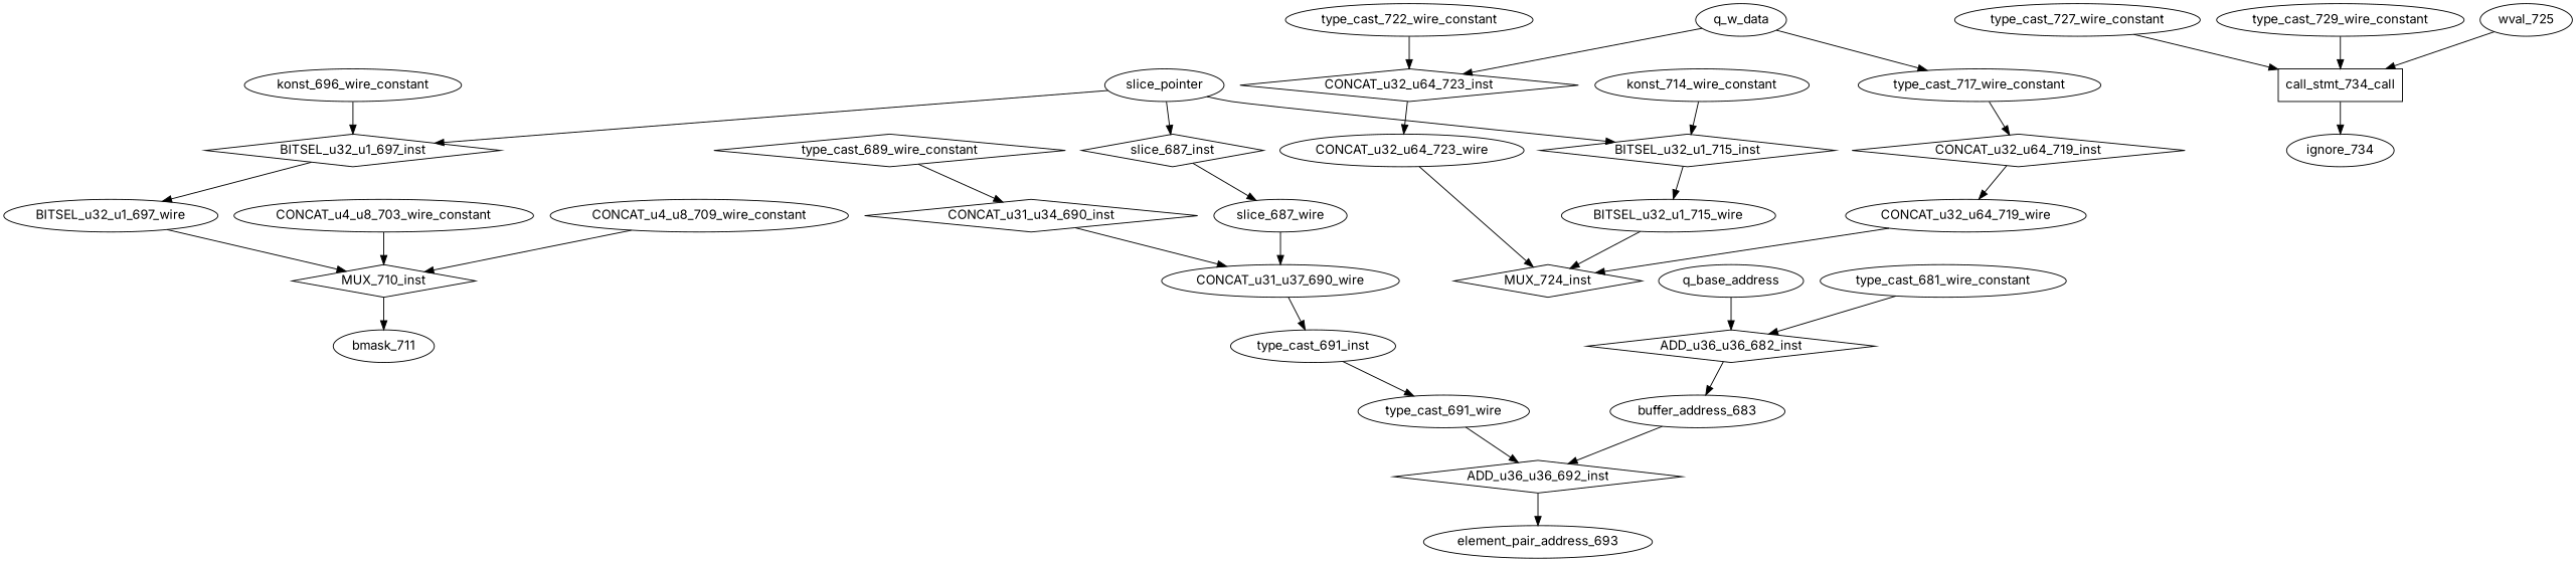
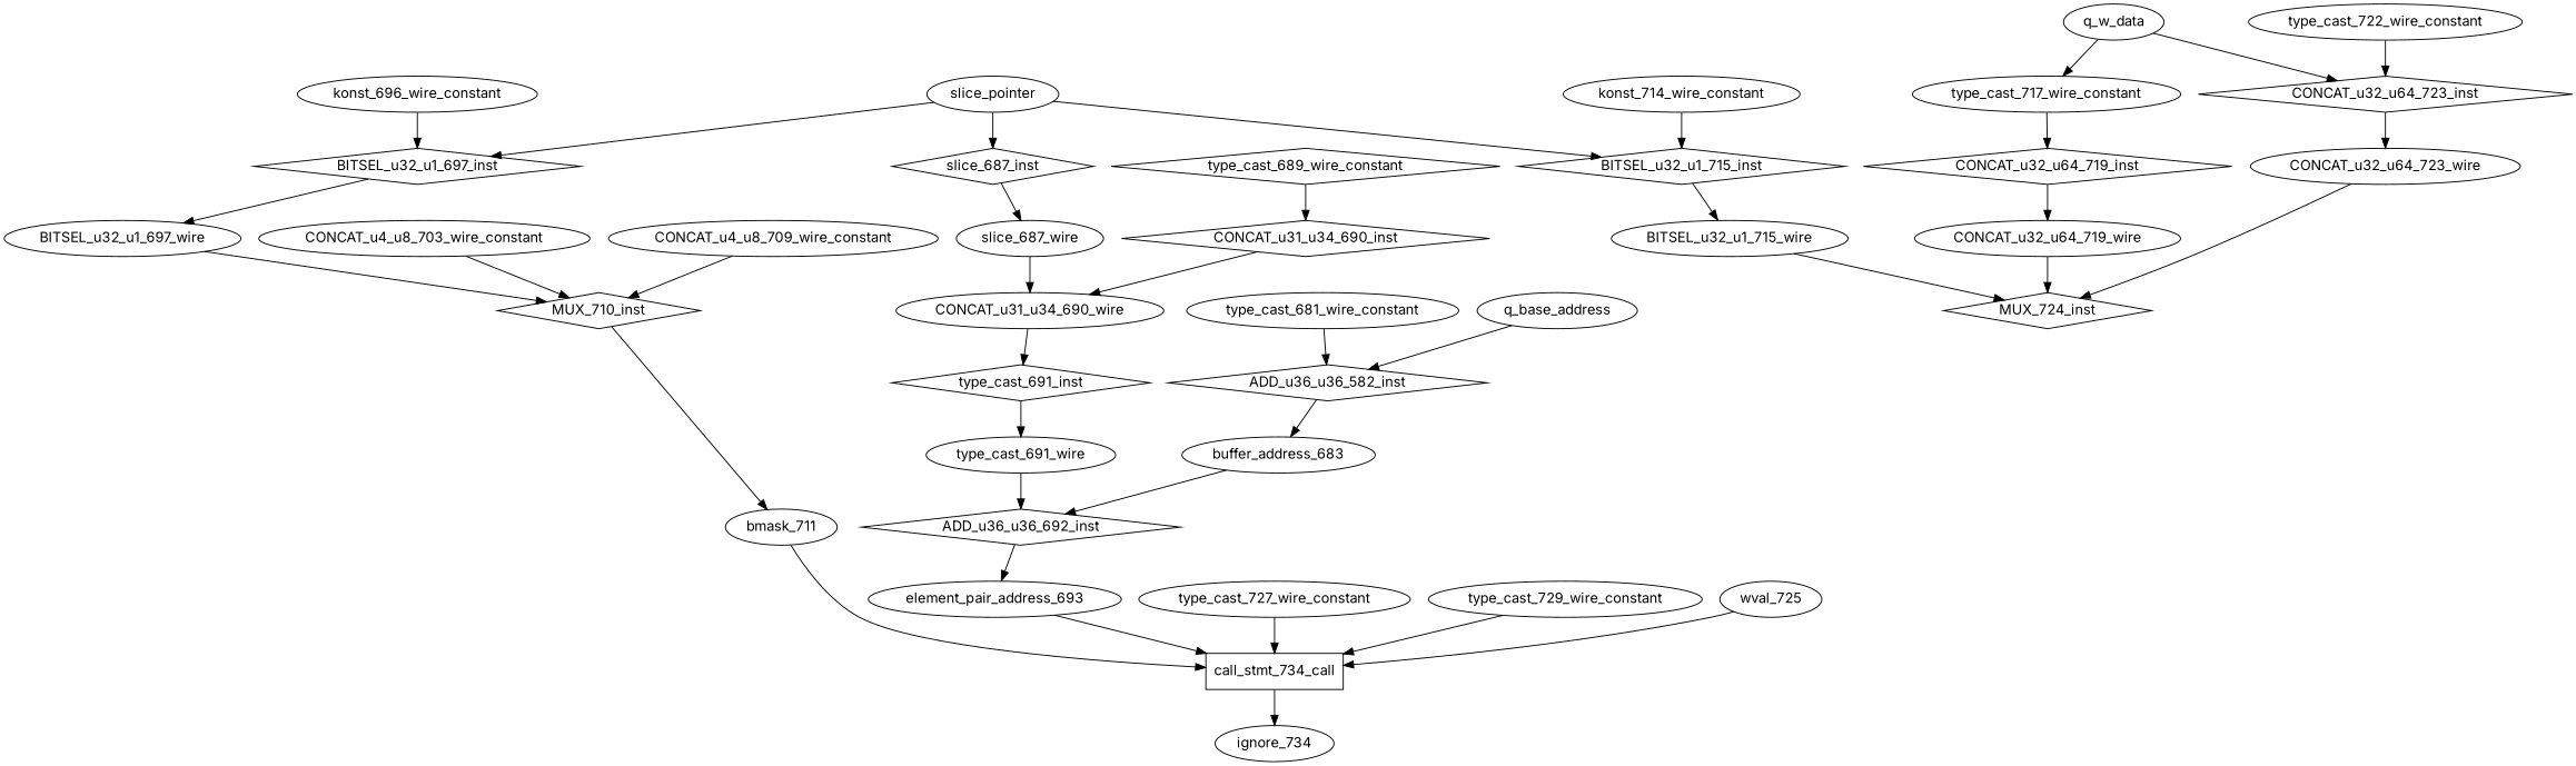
  digraph {
    fontname=Inter
    node [fontname=Inter shape=ellipse]
    edge [fontname=Inter]
    MUX_710_inst [shape=diamond]
    BITSEL_u32_u1_697_wire
    bmask_711
    MUX_724_inst [shape=diamond]
    BITSEL_u32_u1_715_wire
-   type_cast_691_inst
-   CONCAT_u31_u34_690_wire [label=CONCAT_u31_u37_690_wire]
+   type_cast_691_inst [shape=diamond]
+   CONCAT_u31_u34_690_wire
    type_cast_691_wire
    CONCAT_u32_u64_719_wire
    CONCAT_u32_u64_723_wire
    CONCAT_u4_u8_703_wire_constant
    CONCAT_u4_u8_709_wire_constant
    call_stmt_734_call [shape=rectangle]
    ignore_734
    ADD_u36_u36_692_inst [shape=diamond]
    buffer_address_683
    element_pair_address_693
    BITSEL_u32_u1_697_inst [shape=diamond]
    konst_696_wire_constant
    BITSEL_u32_u1_715_inst [shape=diamond]
    konst_714_wire_constant
    slice_687_wire
    CONCAT_u31_u34_690_inst [shape=diamond]
-   ADD_u36_u36_682_inst [shape=diamond]
+   ADD_u36_u36_682_inst [shape=diamond label=ADD_u36_u36_582_inst]
    type_cast_681_wire_constant
    type_cast_689_wire_constant [shape=diamond]
    CONCAT_u32_u64_719_inst [shape=diamond]
    type_cast_717_wire_constant
    CONCAT_u32_u64_723_inst [shape=diamond]
    type_cast_722_wire_constant
    type_cast_727_wire_constant
    type_cast_729_wire_constant
    wval_725
    q_base_address [shape=""]
    n35 [label=slice_pointer shape=""]
    slice_687_inst [shape=diamond]
    q_w_data [shape=""]
    MUX_710_inst -> bmask_711
    BITSEL_u32_u1_697_wire -> MUX_710_inst
+   bmask_711 -> call_stmt_734_call
    BITSEL_u32_u1_715_wire -> MUX_724_inst
    type_cast_691_inst -> type_cast_691_wire
    CONCAT_u31_u34_690_wire -> type_cast_691_inst
    type_cast_691_wire -> ADD_u36_u36_692_inst
    CONCAT_u32_u64_719_wire -> MUX_724_inst
    CONCAT_u32_u64_723_wire -> MUX_724_inst
    CONCAT_u4_u8_703_wire_constant -> MUX_710_inst
    CONCAT_u4_u8_709_wire_constant -> MUX_710_inst
    call_stmt_734_call -> ignore_734
    ADD_u36_u36_692_inst -> element_pair_address_693
    buffer_address_683 -> ADD_u36_u36_692_inst
+   element_pair_address_693 -> call_stmt_734_call
    BITSEL_u32_u1_697_inst -> BITSEL_u32_u1_697_wire
    konst_696_wire_constant -> BITSEL_u32_u1_697_inst
    BITSEL_u32_u1_715_inst -> BITSEL_u32_u1_715_wire
    konst_714_wire_constant -> BITSEL_u32_u1_715_inst
    slice_687_wire -> CONCAT_u31_u34_690_wire
    CONCAT_u31_u34_690_inst -> CONCAT_u31_u34_690_wire
    ADD_u36_u36_682_inst -> buffer_address_683
    type_cast_681_wire_constant -> ADD_u36_u36_682_inst
    type_cast_689_wire_constant -> CONCAT_u31_u34_690_inst
    CONCAT_u32_u64_719_inst -> CONCAT_u32_u64_719_wire
    type_cast_717_wire_constant -> CONCAT_u32_u64_719_inst
    CONCAT_u32_u64_723_inst -> CONCAT_u32_u64_723_wire
    type_cast_722_wire_constant -> CONCAT_u32_u64_723_inst
    type_cast_727_wire_constant -> call_stmt_734_call
    type_cast_729_wire_constant -> call_stmt_734_call
    wval_725 -> call_stmt_734_call
    q_base_address -> ADD_u36_u36_682_inst
    n35 -> BITSEL_u32_u1_697_inst
    n35 -> BITSEL_u32_u1_715_inst
    n35 -> slice_687_inst
    slice_687_inst -> slice_687_wire
    q_w_data -> type_cast_717_wire_constant
    q_w_data -> CONCAT_u32_u64_723_inst
  }
